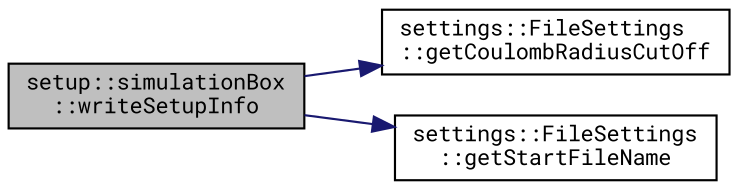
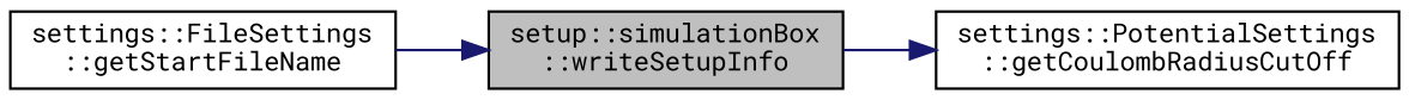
  digraph {
    fontname="Roboto Mono"
    rankdir=LR
    node [color=black fillcolor=white fontname="Roboto Mono" fontsize=10 shape=record style=filled]
    edge [color=midnightblue fontname="Roboto Mono" fontsize=10 labelfontname=Helvetica labelfontsize=10 style=solid]
    n1 [fillcolor=grey75 fontcolor=black height=0.2 label="setup::simulationBox\l::writeSetupInfo" width=0.4]
-   n2 [height=0.2 label="settings::FileSettings\l::getCoulombRadiusCutOff" width=0.4]
+   n2 [height=0.2 label="settings::PotentialSettings\l::getCoulombRadiusCutOff" width=0.4]
    n3 [height=0.2 label="settings::FileSettings\l::getStartFileName" width=0.4]
    n1 -> n2
-   n1 -> n3
+   n3 -> n1
  }
